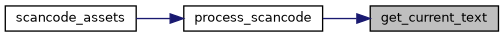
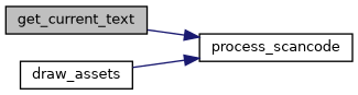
  digraph {
    rankdir=RL
    node [color=black fillcolor=white fontname=Helvetica fontsize=10 shape=record style=filled]
    edge [color=midnightblue dir=back fontname=Helvetica fontsize=10 labelfontname=Helvetica labelfontsize=10 style=solid]
    n1 [fillcolor=grey75 fontcolor=black height=0.2 label=get_current_text width=0.4]
    n2 [height=0.2 label=process_scancode width=0.4]
-   n3 [height=0.2 label=scancode_assets width=0.4]
-   n1 -> n2
+   n3 [height=0.2 label=draw_assets width=0.4]
+   n2 -> n1
    n2 -> n3
  }
